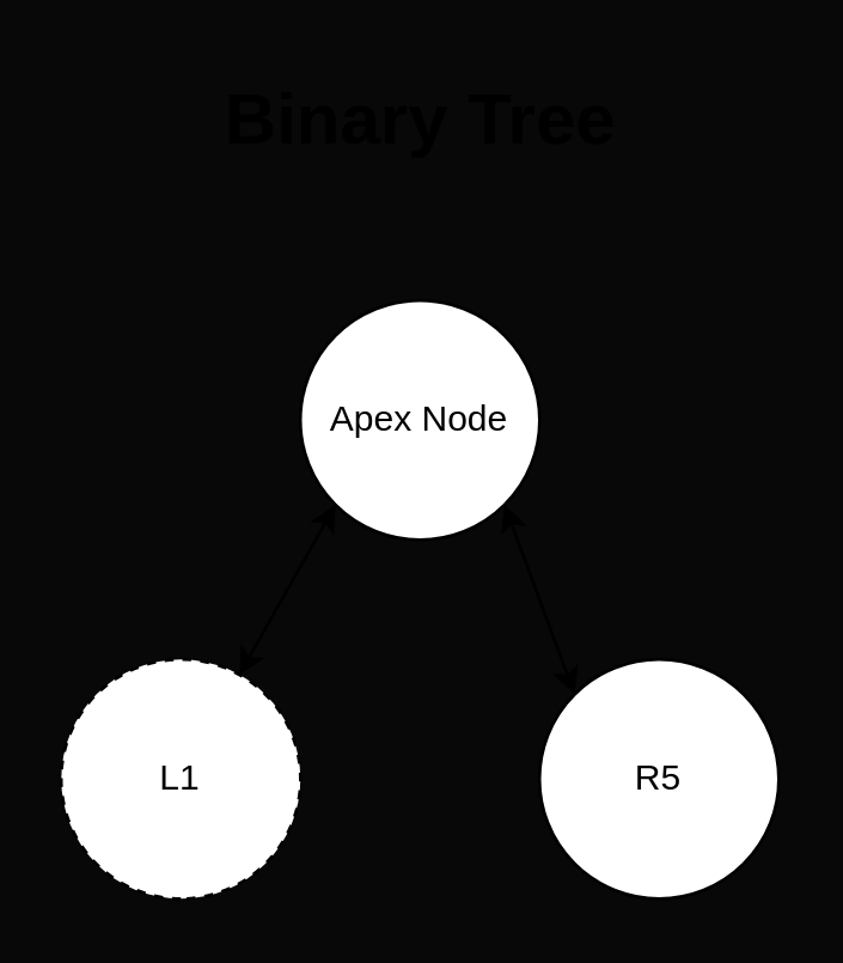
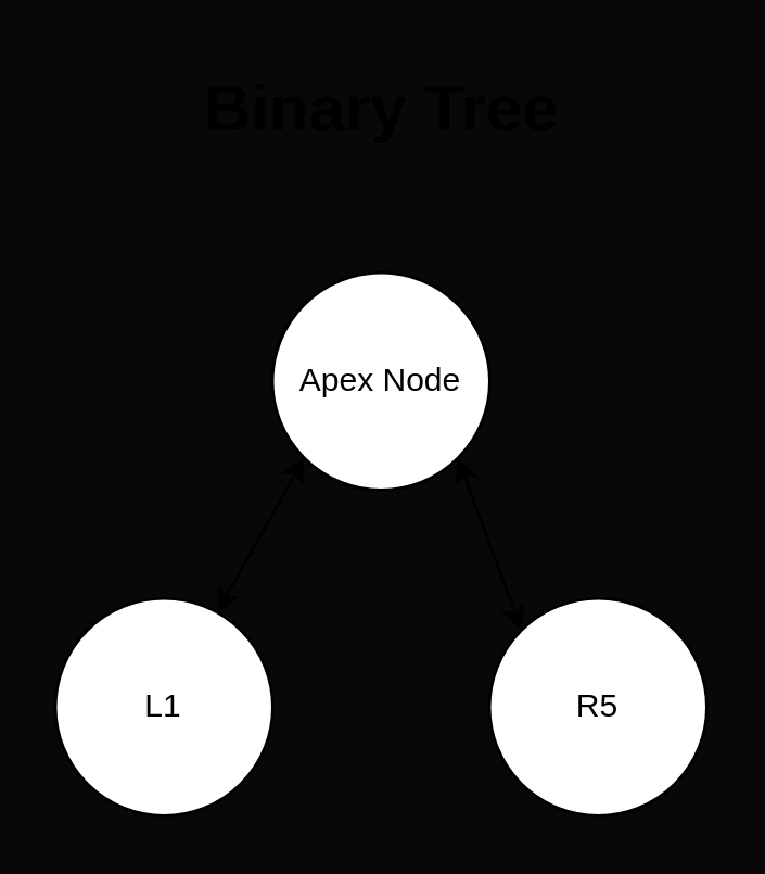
  <mxCell id="0" />
  <mxCell id="1" parent="0" />
  <mxCell id="2" value="Apex Node" style="ellipse;whiteSpace=wrap;html=1;aspect=fixed;labelBackgroundColor=none;rounded=0;" vertex="1" parent="1"><mxGeometry x="100" y="100" width="80" height="80" as="geometry" /></mxCell>
  <mxCell id="3" value="" style="endArrow=classic;startArrow=classic;html=1;exitX=0;exitY=1;exitDx=0;exitDy=0;rounded=0;" edge="1" parent="1" source="2" target="4"><mxGeometry width="50" height="50" relative="1" as="geometry"><mxPoint x="130" y="180" as="sourcePoint" /><mxPoint x="180" y="130" as="targetPoint" /></mxGeometry></mxCell>
- <mxCell id="4" value="L1" style="ellipse;whiteSpace=wrap;html=1;aspect=fixed;labelBackgroundColor=none;direction=south;rounded=0;dashed=1;" vertex="1" parent="1"><mxGeometry x="20" y="220" width="80" height="80" as="geometry" /></mxCell>
+ <mxCell id="4" value="L1" style="ellipse;whiteSpace=wrap;html=1;aspect=fixed;labelBackgroundColor=none;direction=south;rounded=0;" vertex="1" parent="1"><mxGeometry x="20" y="220" width="80" height="80" as="geometry" /></mxCell>
  <mxCell id="5" value="R5" style="ellipse;whiteSpace=wrap;html=1;aspect=fixed;labelBackgroundColor=none;direction=south;shadow=0;rounded=0;" vertex="1" parent="1"><mxGeometry x="180" y="220" width="80" height="80" as="geometry" /></mxCell>
  <mxCell id="6" value="" style="endArrow=classic;startArrow=classic;html=1;exitX=0;exitY=1;exitDx=0;exitDy=0;entryX=1;entryY=1;entryDx=0;entryDy=0;rounded=0;" edge="1" parent="1" source="5" target="2"><mxGeometry width="50" height="50" relative="1" as="geometry"><mxPoint x="130" y="180" as="sourcePoint" /><mxPoint x="180" y="130" as="targetPoint" /></mxGeometry></mxCell>
  <mxCell id="7" value="Binary Tree" style="text;strokeColor=none;fillColor=none;fontSize=24;fontStyle=1;verticalAlign=middle;align=center;shadow=0;labelBackgroundColor=none;glass=0;rounded=0;html=1;" vertex="1" parent="1"><mxGeometry x="90" y="20" width="100" height="40" as="geometry" /></mxCell>
